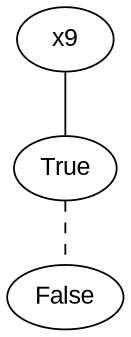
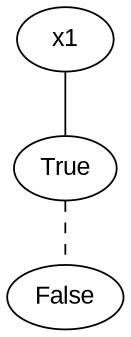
  graph {
    fontname="Liberation Sans"
    node [fontname="Liberation Sans"]
    edge [fontname="Liberation Sans"]
-   n1 [label=x9]
+   n1 [label=x1]
    n2 [label=True]
    n3 [label=False]
    n1 -- n2
    n2 -- n3 [style=dashed]
  }
